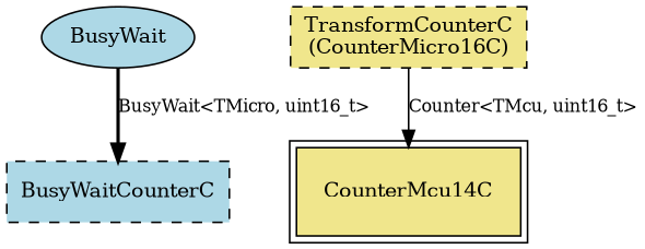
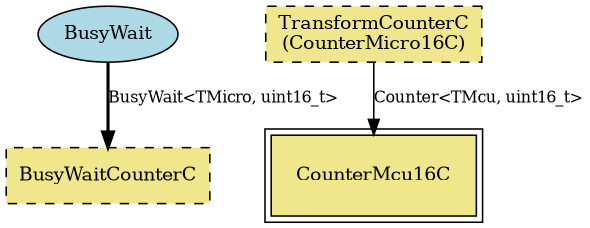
  digraph {
    node [fillcolor=lightblue fontsize=12 shape=box style=filled]
    edge [fontsize=10]
    n1 [label=BusyWait shape=ellipse]
-   n2 [label=BusyWaitCounterC style="dashed,filled"]
+   n2 [fillcolor=khaki label=BusyWaitCounterC style="dashed,filled"]
    n3 [fillcolor=khaki label="TransformCounterC\n(CounterMicro16C)" style="dashed,filled"]
-   CounterMcu16C [fillcolor=khaki peripheries=2 label=CounterMcu14C]
+   CounterMcu16C [fillcolor=khaki peripheries=2]
    n1 -> n2 [label="BusyWait<TMicro, uint16_t>" style=bold]
    n3 -> CounterMcu16C [label="Counter<TMcu, uint16_t>" style=solid]
  }
